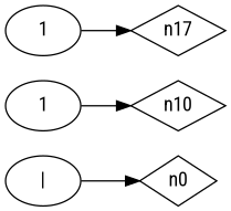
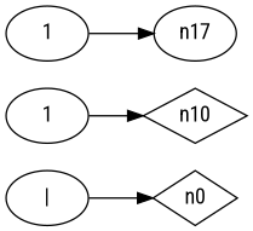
  digraph {
    rankdir=LR
    fontname="Roboto Condensed"
    node [fontname="Roboto Condensed"]
    edge [fontname="Roboto Condensed"]
    n0 [shape=diamond]
    n1 [label="|"]
    n10 [shape=diamond]
    n4 [label=1]
    n5 [label=1]
-   n17 [shape=diamond]
+   n17
    n1 -> n0
    n4 -> n10
    n5 -> n17
  }
